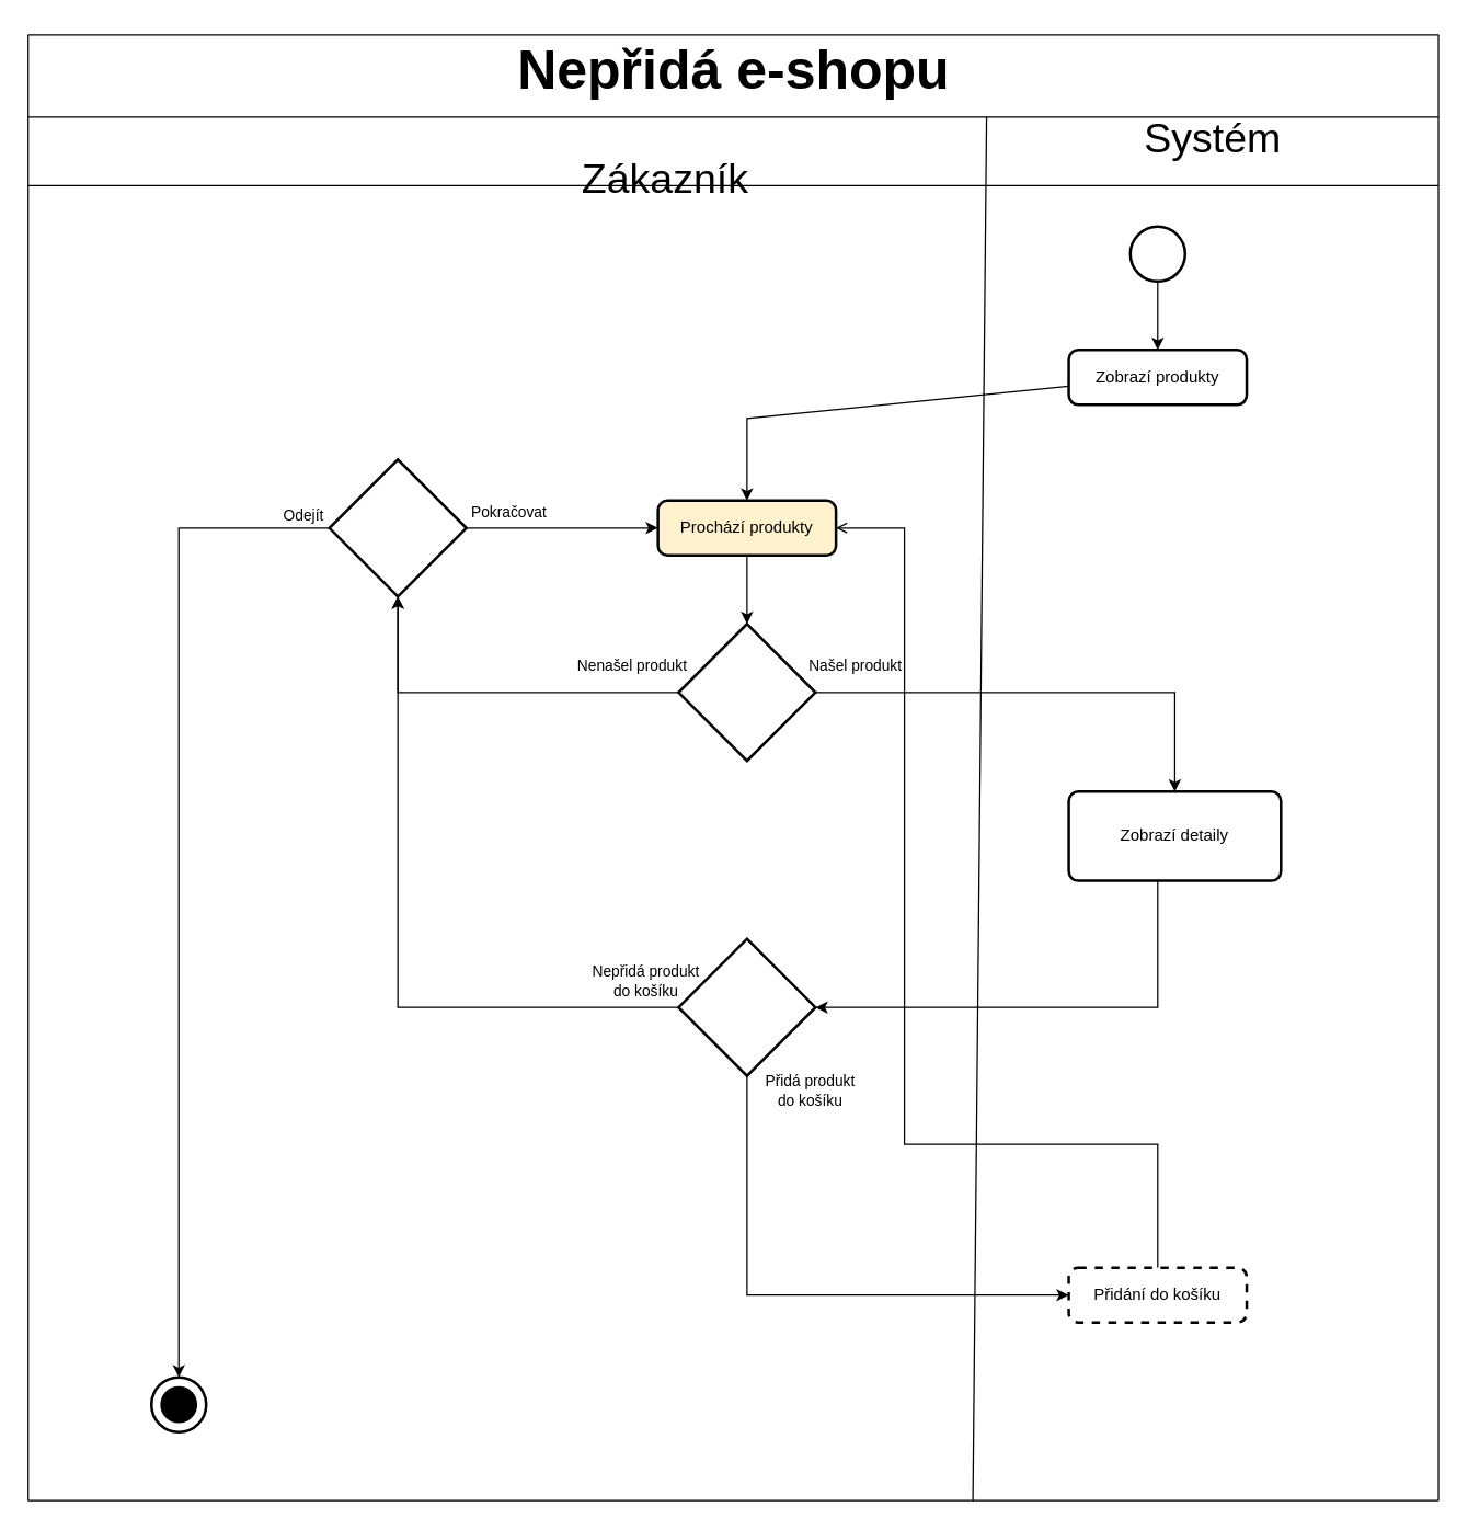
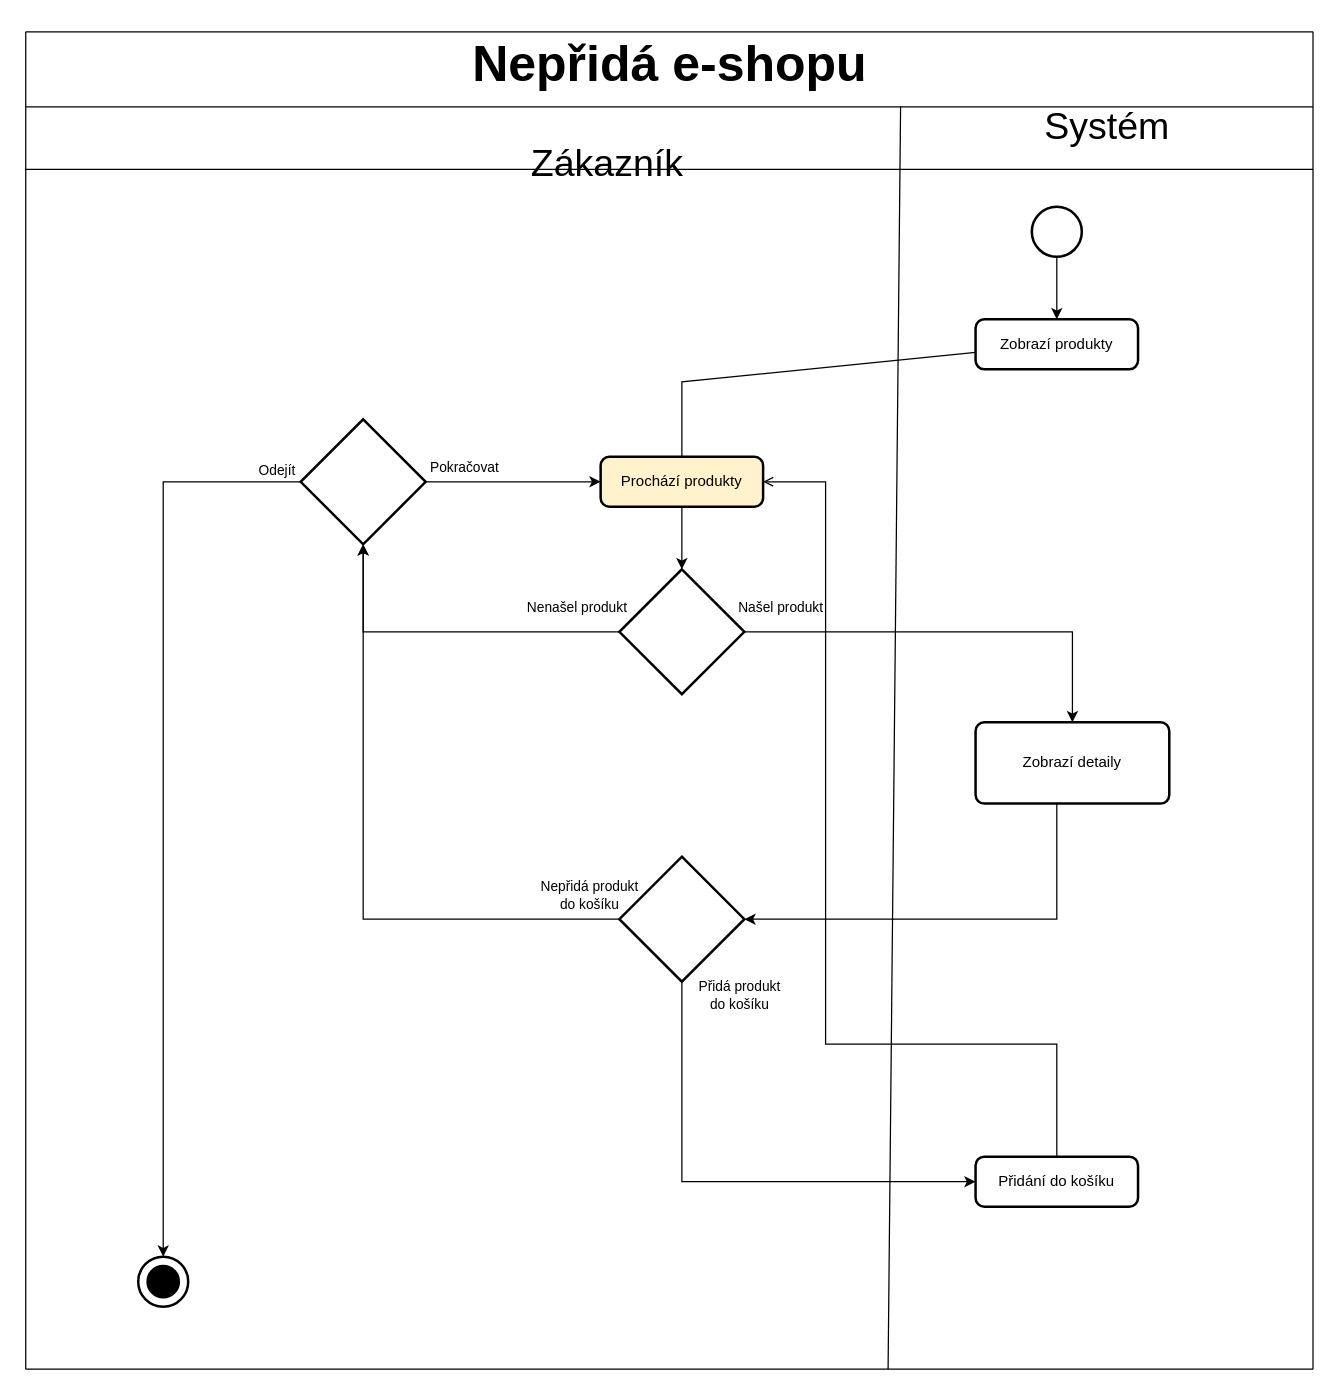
  <mxCell id="0" />
  <mxCell id="1" parent="0" />
  <mxCell id="2" value="" style="strokeWidth=2;html=1;shape=mxgraph.flowchart.start_2;whiteSpace=wrap;" parent="1" vertex="1"><mxGeometry x="825" y="165" width="40" height="40" as="geometry" /></mxCell>
  <mxCell id="3" value="" style="endArrow=classic;html=1;rounded=0;" parent="1" source="2" target="4" edge="1"><mxGeometry width="50" height="50" relative="1" as="geometry"><mxPoint x="835" y="365" as="sourcePoint" /><mxPoint x="845" y="295" as="targetPoint" /></mxGeometry></mxCell>
  <mxCell id="4" value="Zobrazí produkty" style="rounded=1;whiteSpace=wrap;html=1;absoluteArcSize=1;arcSize=14;strokeWidth=2;" parent="1" vertex="1"><mxGeometry x="780" y="255" width="130" height="40" as="geometry" /></mxCell>
  <mxCell id="5" style="edgeStyle=orthogonalEdgeStyle;rounded=0;orthogonalLoop=1;jettySize=auto;html=1;" parent="1" source="6" target="12" edge="1"><mxGeometry relative="1" as="geometry" /></mxCell>
  <mxCell id="6" value="Prochází produkty" style="rounded=1;whiteSpace=wrap;html=1;absoluteArcSize=1;arcSize=14;strokeWidth=2;fillColor=#fff2cc;" parent="1" vertex="1"><mxGeometry x="480" y="365" width="130" height="40" as="geometry" /></mxCell>
- <mxCell id="7" value="" style="endArrow=classic;html=1;rounded=0;" parent="1" source="4" target="6" edge="1"><mxGeometry width="50" height="50" relative="1" as="geometry"><mxPoint x="620" y="315" as="sourcePoint" /><mxPoint x="550" y="305" as="targetPoint" /><Array as="points"><mxPoint x="545" y="305" /></Array></mxGeometry></mxCell>
+ <mxCell id="7" value="" style="endArrow=none;html=1;rounded=0;" parent="1" source="4" target="6" edge="1"><mxGeometry width="50" height="50" relative="1" as="geometry"><mxPoint x="620" y="315" as="sourcePoint" /><mxPoint x="550" y="305" as="targetPoint" /><Array as="points"><mxPoint x="545" y="305" /></Array></mxGeometry></mxCell>
  <mxCell id="8" style="edgeStyle=orthogonalEdgeStyle;rounded=0;orthogonalLoop=1;jettySize=auto;html=1;" parent="1" source="12" target="15" edge="1"><mxGeometry relative="1" as="geometry" /></mxCell>
  <mxCell id="9" value="Nenašel produkt" style="edgeLabel;html=1;align=center;verticalAlign=middle;resizable=0;points=[];" parent="8" vertex="1" connectable="0"><mxGeometry x="-0.913" y="-2" relative="1" as="geometry"><mxPoint x="-23" y="-18" as="offset" /></mxGeometry></mxCell>
  <mxCell id="10" style="edgeStyle=orthogonalEdgeStyle;rounded=0;orthogonalLoop=1;jettySize=auto;html=1;" parent="1" source="12" target="21" edge="1"><mxGeometry relative="1" as="geometry" /></mxCell>
  <mxCell id="11" value="Našel produkt" style="edgeLabel;html=1;align=center;verticalAlign=middle;resizable=0;points=[];" parent="10" vertex="1" connectable="0"><mxGeometry x="-0.65" y="1" relative="1" as="geometry"><mxPoint x="-31" y="-19" as="offset" /></mxGeometry></mxCell>
  <mxCell id="12" value="" style="strokeWidth=2;html=1;shape=mxgraph.flowchart.decision;whiteSpace=wrap;strokeColor=default;align=center;verticalAlign=middle;fontFamily=Helvetica;fontSize=12;fontColor=default;fillColor=default;" parent="1" vertex="1"><mxGeometry x="495" y="455" width="100" height="100" as="geometry" /></mxCell>
  <mxCell id="13" style="edgeStyle=orthogonalEdgeStyle;rounded=0;orthogonalLoop=1;jettySize=auto;html=1;" parent="1" source="15" target="6" edge="1"><mxGeometry relative="1" as="geometry" /></mxCell>
  <mxCell id="14" value="Pokračovat" style="edgeLabel;html=1;align=center;verticalAlign=middle;resizable=0;points=[];" parent="13" vertex="1" connectable="0"><mxGeometry x="-0.771" y="-1" relative="1" as="geometry"><mxPoint x="14" y="-13" as="offset" /></mxGeometry></mxCell>
  <mxCell id="15" value="" style="strokeWidth=2;html=1;shape=mxgraph.flowchart.decision;whiteSpace=wrap;" parent="1" vertex="1"><mxGeometry x="240" y="335" width="100" height="100" as="geometry" /></mxCell>
  <mxCell id="16" value="" style="strokeWidth=2;html=1;shape=mxgraph.flowchart.start_2;whiteSpace=wrap;" parent="1" vertex="1"><mxGeometry x="110" y="1005" width="40" height="40" as="geometry" /></mxCell>
  <mxCell id="17" value="" style="strokeWidth=2;html=1;shape=mxgraph.flowchart.start_2;whiteSpace=wrap;fillColor=#000000;" parent="1" vertex="1"><mxGeometry x="117.5" y="1012.5" width="25" height="25" as="geometry" /></mxCell>
  <mxCell id="18" style="edgeStyle=orthogonalEdgeStyle;rounded=0;orthogonalLoop=1;jettySize=auto;html=1;entryX=0.5;entryY=0;entryDx=0;entryDy=0;entryPerimeter=0;" parent="1" source="15" target="16" edge="1"><mxGeometry relative="1" as="geometry" /></mxCell>
  <mxCell id="19" value="Odejít" style="edgeLabel;html=1;align=center;verticalAlign=middle;resizable=0;points=[];" parent="18" vertex="1" connectable="0"><mxGeometry x="-0.88" y="-1" relative="1" as="geometry"><mxPoint x="24" y="-9" as="offset" /></mxGeometry></mxCell>
  <mxCell id="20" style="edgeStyle=orthogonalEdgeStyle;rounded=0;orthogonalLoop=1;jettySize=auto;html=1;" parent="1" source="21" target="27" edge="1"><mxGeometry relative="1" as="geometry"><Array as="points"><mxPoint x="845" y="735" /></Array></mxGeometry></mxCell>
  <mxCell id="21" value="Zobrazí detaily" style="rounded=1;whiteSpace=wrap;html=1;absoluteArcSize=1;arcSize=14;strokeWidth=2;" parent="1" vertex="1"><mxGeometry x="780" y="577.5" width="155" height="65" as="geometry" /></mxCell>
  <mxCell id="22" style="edgeStyle=orthogonalEdgeStyle;rounded=0;orthogonalLoop=1;jettySize=auto;html=1;" parent="1" source="27" target="29" edge="1"><mxGeometry relative="1" as="geometry"><Array as="points"><mxPoint x="545" y="945" /></Array></mxGeometry></mxCell>
  <mxCell id="23" value="Přidá produkt&lt;div&gt;do košíku&lt;/div&gt;" style="edgeLabel;html=1;align=center;verticalAlign=middle;resizable=0;points=[];" parent="22" vertex="1" connectable="0"><mxGeometry x="-0.759" y="-1" relative="1" as="geometry"><mxPoint x="46" y="-38" as="offset" /></mxGeometry></mxCell>
  <mxCell id="24" style="edgeStyle=orthogonalEdgeStyle;rounded=0;orthogonalLoop=1;jettySize=auto;html=1;" parent="1" source="27" target="15" edge="1"><mxGeometry relative="1" as="geometry" /></mxCell>
  <mxCell id="25" value="&lt;span style=&quot;color: rgba(0, 0, 0, 0); font-family: monospace; font-size: 0px; text-align: start; background-color: rgb(27, 29, 30);&quot;&gt;%3CmxGraphModel%3E%3Croot%3E%3CmxCell%20id%3D%220%22%2F%3E%3CmxCell%20id%3D%221%22%20parent%3D%220%22%2F%3E%3CmxCell%20id%3D%222%22%20value%3D%22P%C5%99id%C3%A1%20produkt%26lt%3Bdiv%26gt%3Bdo%20ko%C5%A1%C3%ADku%26lt%3B%2Fdiv%26gt%3B%22%20style%3D%22edgeLabel%3Bhtml%3D1%3Balign%3Dcenter%3BverticalAlign%3Dmiddle%3Bresizable%3D0%3Bpoints%3D%5B%5D%3B%22%20vertex%3D%221%22%20connectable%3D%220%22%20parent%3D%221%22%3E%3CmxGeometry%20x%3D%22400.032%22%20y%3D%22509.742%22%20as%3D%22geometry%22%2F%3E%3C%2FmxCell%3E%3C%2Froot%3E%3C%2FmxGraphModel%3E&lt;/span&gt;" style="edgeLabel;html=1;align=center;verticalAlign=middle;resizable=0;points=[];" parent="24" vertex="1" connectable="0"><mxGeometry x="-0.924" relative="1" as="geometry"><mxPoint x="7" y="-14" as="offset" /></mxGeometry></mxCell>
  <mxCell id="26" value="Nepřidá produkt&lt;div&gt;do košíku&lt;/div&gt;" style="edgeLabel;html=1;align=center;verticalAlign=middle;resizable=0;points=[];" vertex="1" connectable="0" parent="24"><mxGeometry x="-0.929" y="1" relative="1" as="geometry"><mxPoint x="-7" y="-21" as="offset" /></mxGeometry></mxCell>
  <mxCell id="27" value="" style="strokeWidth=2;html=1;shape=mxgraph.flowchart.decision;whiteSpace=wrap;strokeColor=default;align=center;verticalAlign=middle;fontFamily=Helvetica;fontSize=12;fontColor=default;fillColor=default;" parent="1" vertex="1"><mxGeometry x="495" y="685" width="100" height="100" as="geometry" /></mxCell>
  <mxCell id="28" style="edgeStyle=orthogonalEdgeStyle;rounded=0;orthogonalLoop=1;jettySize=auto;html=1;endArrow=open;" parent="1" source="29" target="6" edge="1"><mxGeometry relative="1" as="geometry"><Array as="points"><mxPoint x="845" y="835" /><mxPoint x="660" y="835" /><mxPoint x="660" y="385" /></Array></mxGeometry></mxCell>
- <mxCell id="29" value="Přidání do košíku" style="rounded=1;whiteSpace=wrap;html=1;absoluteArcSize=1;arcSize=14;strokeWidth=2;dashed=1;" parent="1" vertex="1"><mxGeometry x="780" y="925" width="130" height="40" as="geometry" /></mxCell>
+ <mxCell id="29" value="Přidání do košíku" style="rounded=1;whiteSpace=wrap;html=1;absoluteArcSize=1;arcSize=14;strokeWidth=2;" parent="1" vertex="1"><mxGeometry x="780" y="925" width="130" height="40" as="geometry" /></mxCell>
  <mxCell id="30" value="" style="endArrow=none;html=1;rounded=0;" parent="1" edge="1"><mxGeometry width="50" height="50" relative="1" as="geometry"><mxPoint x="20" y="25" as="sourcePoint" /><mxPoint x="20" y="1095" as="targetPoint" /></mxGeometry></mxCell>
  <mxCell id="31" value="" style="endArrow=none;html=1;rounded=0;" parent="1" edge="1"><mxGeometry width="50" height="50" relative="1" as="geometry"><mxPoint x="1050" y="1095" as="sourcePoint" /><mxPoint x="20" y="1095" as="targetPoint" /></mxGeometry></mxCell>
  <mxCell id="32" value="" style="endArrow=none;html=1;rounded=0;" parent="1" edge="1"><mxGeometry width="50" height="50" relative="1" as="geometry"><mxPoint x="1050" y="85" as="sourcePoint" /><mxPoint x="20" y="85" as="targetPoint" /></mxGeometry></mxCell>
  <mxCell id="33" value="" style="endArrow=none;html=1;rounded=0;" parent="1" edge="1"><mxGeometry width="50" height="50" relative="1" as="geometry"><mxPoint x="1050" y="25" as="sourcePoint" /><mxPoint x="1050" y="1095" as="targetPoint" /></mxGeometry></mxCell>
  <mxCell id="34" value="" style="endArrow=none;html=1;rounded=0;" parent="1" edge="1"><mxGeometry width="50" height="50" relative="1" as="geometry"><mxPoint x="710" y="1095" as="sourcePoint" /><mxPoint x="720" y="85" as="targetPoint" /></mxGeometry></mxCell>
  <mxCell id="35" value="" style="endArrow=none;html=1;rounded=0;" parent="1" edge="1"><mxGeometry width="50" height="50" relative="1" as="geometry"><mxPoint x="1050" y="135" as="sourcePoint" /><mxPoint x="20" y="135" as="targetPoint" /></mxGeometry></mxCell>
  <mxCell id="36" value="&lt;font style=&quot;font-size: 30px;&quot;&gt;Zákazník&lt;/font&gt;" style="text;html=1;align=center;verticalAlign=middle;resizable=0;points=[];autosize=1;strokeColor=none;fillColor=none;" parent="1" vertex="1"><mxGeometry x="410" y="105" width="150" height="50" as="geometry" /></mxCell>
  <mxCell id="37" value="&lt;font style=&quot;font-size: 30px;&quot;&gt;Systém&lt;/font&gt;" style="text;html=1;align=center;verticalAlign=middle;resizable=0;points=[];autosize=1;strokeColor=none;fillColor=none;" parent="1" vertex="1"><mxGeometry x="825" y="75" width="120" height="50" as="geometry" /></mxCell>
  <mxCell id="38" value="" style="endArrow=none;html=1;rounded=0;" parent="1" edge="1"><mxGeometry width="50" height="50" relative="1" as="geometry"><mxPoint x="1050" y="25" as="sourcePoint" /><mxPoint x="20" y="25" as="targetPoint" /></mxGeometry></mxCell>
  <mxCell id="39" value="&lt;font style=&quot;font-size: 40px;&quot;&gt;&lt;b style=&quot;&quot;&gt;Nepřidá e-shopu&lt;/b&gt;&lt;/font&gt;" style="text;html=1;align=center;verticalAlign=middle;resizable=0;points=[];autosize=1;strokeColor=none;fillColor=none;" parent="1" vertex="1"><mxGeometry x="345" y="20" width="380" height="60" as="geometry" /></mxCell>
